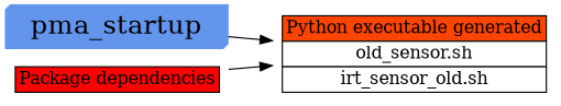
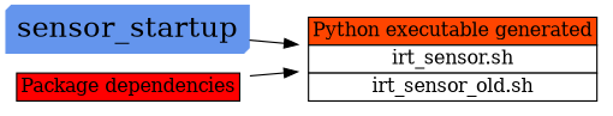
  digraph {
    nodesep=0.1
    rankdir=LR
    node [shape=plaintext]
-   pma_startup [color="#6495ED" fontsize=22 shape=box3d style=filled]
-   n2 [label=<<table BGCOLOR="#FFFFFF" BORDER="0" CELLBORDER="1" CELLSPACING="0">   <tr>     <td ALIGN="CENTER" BGCOLOR="#FF4500" COLSPAN="1">Python executable generated</td>   </tr>   <tr>     <td ALIGN="CENTER" BGCOLOR="#FFFFFF" COLSPAN="1">old_sensor.sh</td>   </tr>   <tr>     <td ALIGN="CENTER" BGCOLOR="#FFFFFF" COLSPAN="1">irt_sensor_old.sh</td>   </tr> </table> >]
+   pma_startup [color="#6495ED" fontsize=22 shape=box3d style=filled label=sensor_startup]
+   n2 [label=<<table BGCOLOR="#FFFFFF" BORDER="0" CELLBORDER="1" CELLSPACING="0">   <tr>     <td ALIGN="CENTER" BGCOLOR="#FF4500" COLSPAN="1">Python executable generated</td>   </tr>   <tr>     <td ALIGN="CENTER" BGCOLOR="#FFFFFF" COLSPAN="1">irt_sensor.sh</td>   </tr>   <tr>     <td ALIGN="CENTER" BGCOLOR="#FFFFFF" COLSPAN="1">irt_sensor_old.sh</td>   </tr> </table> >]
    n3 [label=<<table BGCOLOR="#FFFFFF" BORDER="0" CELLBORDER="1" CELLSPACING="0">   <tr>     <td ALIGN="CENTER" BGCOLOR="#FF0000" COLSPAN="1">Package dependencies</td>   </tr> </table> >]
    pma_startup -> n2
    n3 -> n2
  }
